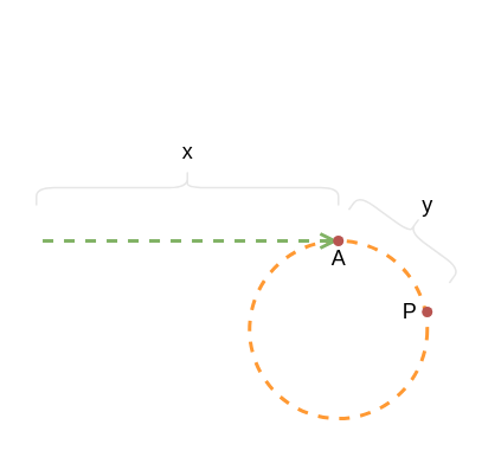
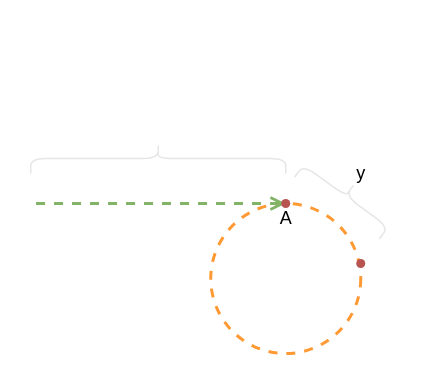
  <mxCell id="0" />
  <mxCell id="1" parent="0" />
  <mxCell id="2" value="" style="ellipse;whiteSpace=wrap;html=1;aspect=fixed;dashed=1;fillColor=none;strokeColor=#FF9933;strokeWidth=2;" parent="1" vertex="1"><mxGeometry x="140" y="135" width="100" height="100" as="geometry" /></mxCell>
  <mxCell id="3" value="" style="endArrow=none;html=1;dashed=1;fillColor=#d5e8d4;strokeColor=#82b366;strokeWidth=2;targetPerimeterSpacing=9;startArrow=open;startFill=0;" parent="1" edge="1"><mxGeometry width="50" height="50" relative="1" as="geometry"><mxPoint x="190" y="135" as="sourcePoint" /><mxPoint x="20" y="135" as="targetPoint" /></mxGeometry></mxCell>
  <mxCell id="4" value="" style="shape=waypoint;sketch=0;fillStyle=solid;size=6;pointerEvents=1;points=[];fillColor=#f8cecc;resizable=0;rotatable=0;perimeter=centerPerimeter;snapToPoint=1;strokeColor=#b85450;" parent="1" vertex="1"><mxGeometry x="220" y="155" width="40" height="40" as="geometry" /></mxCell>
  <mxCell id="5" value="" style="shape=waypoint;sketch=0;fillStyle=solid;size=6;pointerEvents=1;points=[];fillColor=#f8cecc;resizable=0;rotatable=0;perimeter=centerPerimeter;snapToPoint=1;strokeColor=#b85450;" parent="1" vertex="1"><mxGeometry x="170" y="115" width="40" height="40" as="geometry" /></mxCell>
- <mxCell id="6" value="P" style="text;html=1;resizable=0;autosize=1;align=center;verticalAlign=middle;points=[];fillColor=none;strokeColor=none;rounded=0;" parent="1" vertex="1"><mxGeometry x="220" y="165" width="20" height="20" as="geometry" /></mxCell>
  <mxCell id="7" value="A" style="text;html=1;resizable=0;autosize=1;align=center;verticalAlign=middle;points=[];fillColor=none;strokeColor=none;rounded=0;" parent="1" vertex="1"><mxGeometry x="180" y="135" width="20" height="20" as="geometry" /></mxCell>
  <mxCell id="8" value="" style="shape=curlyBracket;whiteSpace=wrap;html=1;rounded=1;flipH=1;rotation=-90;fillColor=none;strokeColor=#E6E6E6;fontColor=#333333;" vertex="1" parent="1"><mxGeometry x="95" y="20" width="20" height="170" as="geometry" /></mxCell>
  <mxCell id="9" value="" style="shape=curlyBracket;whiteSpace=wrap;html=1;rounded=1;rotation=126;strokeColor=#E6E6E6;" vertex="1" parent="1"><mxGeometry x="220" y="95" width="20" height="70" as="geometry" /></mxCell>
- <mxCell id="10" value="x" style="text;html=1;resizable=0;autosize=1;align=center;verticalAlign=middle;points=[];fillColor=none;strokeColor=none;rounded=0;" vertex="1" parent="1"><mxGeometry x="95" y="75" width="20" height="20" as="geometry" /></mxCell>
  <mxCell id="11" value="y" style="text;html=1;resizable=0;autosize=1;align=center;verticalAlign=middle;points=[];fillColor=none;strokeColor=none;rounded=0;" vertex="1" parent="1"><mxGeometry x="230" y="105" width="20" height="20" as="geometry" /></mxCell>
